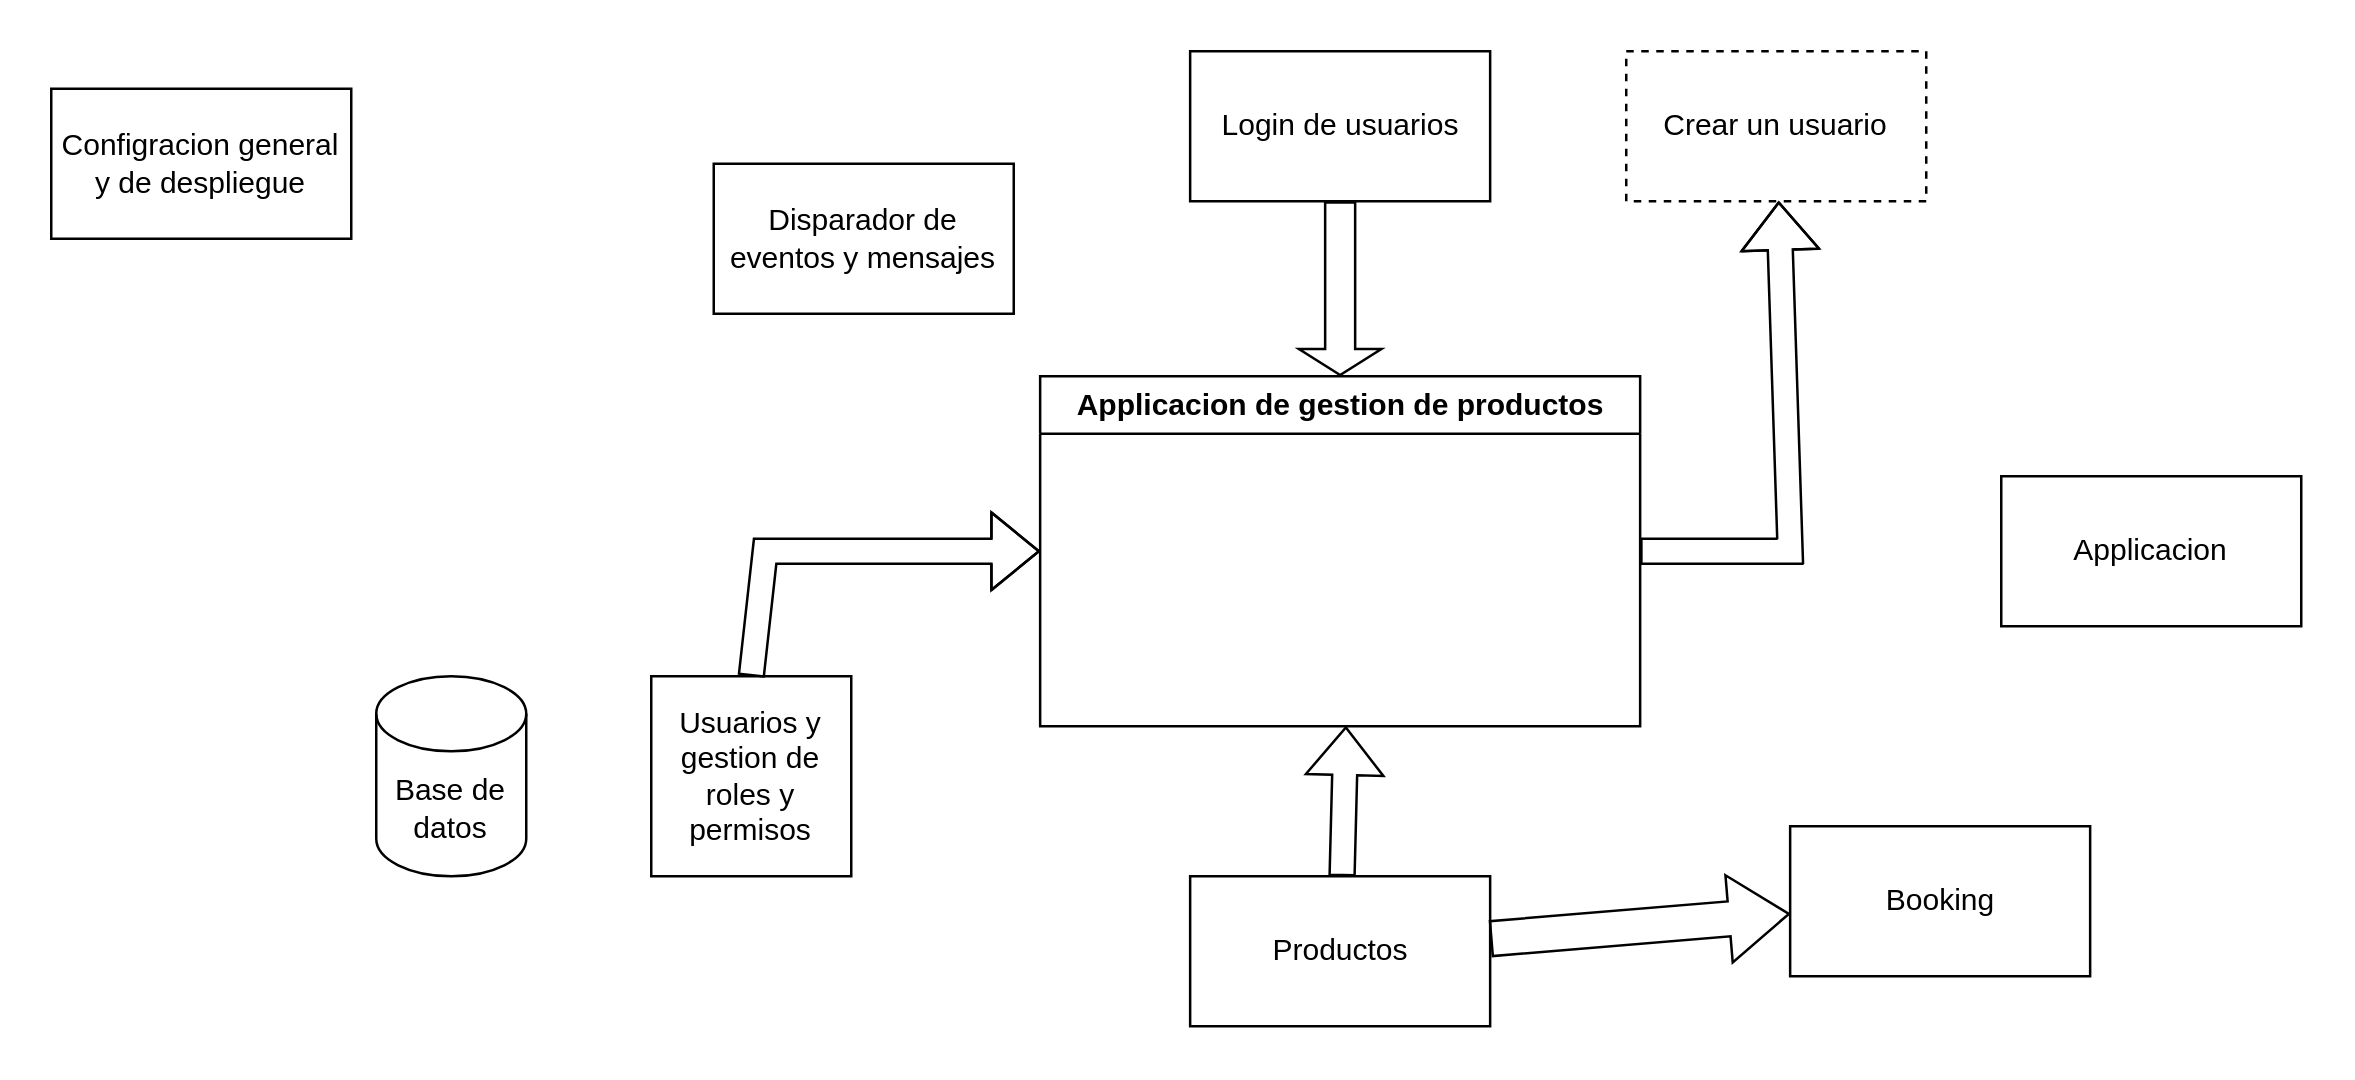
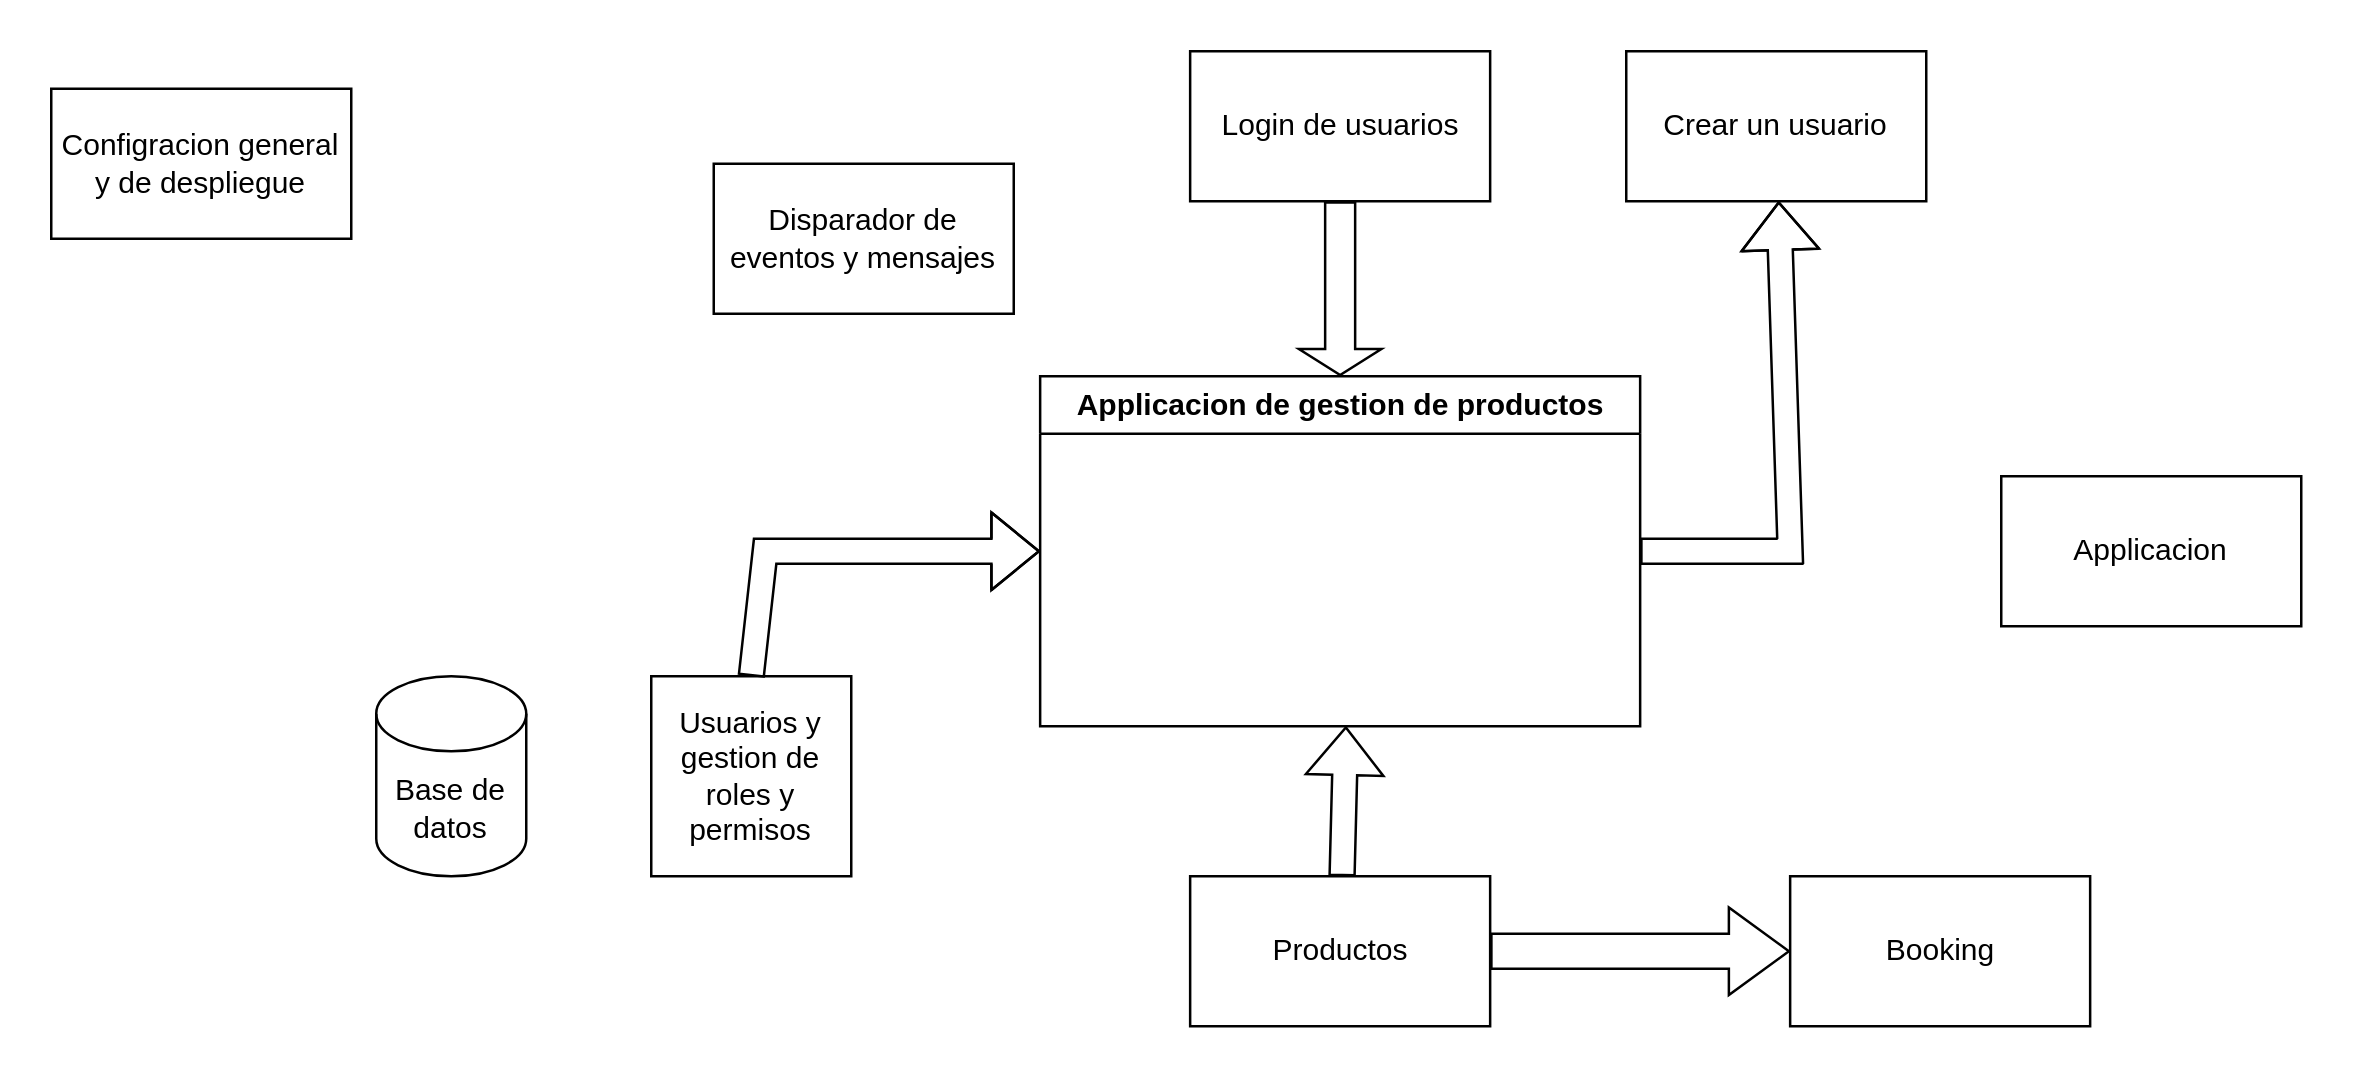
  <mxCell id="0" />
  <mxCell id="1" parent="0" />
- <mxCell id="2" value="Crear un usuario" style="rounded=0;whiteSpace=wrap;html=1;dashed=1;" vertex="1" parent="1"><mxGeometry x="650" y="20" width="120" height="60" as="geometry" /></mxCell>
+ <mxCell id="2" value="Crear un usuario" style="rounded=0;whiteSpace=wrap;html=1;" vertex="1" parent="1"><mxGeometry x="650" y="20" width="120" height="60" as="geometry" /></mxCell>
  <mxCell id="3" value="Applicacion de gestion de productos" style="swimlane;whiteSpace=wrap;html=1;" vertex="1" parent="1"><mxGeometry x="415.56" y="150" width="240" height="140" as="geometry" /></mxCell>
  <mxCell id="4" value="" style="shape=flexArrow;endArrow=classic;html=1;rounded=0;exitX=0.5;exitY=1;exitDx=0;exitDy=0;width=12;endSize=3.13;" edge="1" parent="3" source="5"><mxGeometry width="50" height="50" relative="1" as="geometry"><mxPoint x="79" y="70" as="sourcePoint" /><mxPoint x="120" as="targetPoint" /></mxGeometry></mxCell>
  <mxCell id="5" value="Login de usuarios" style="rounded=0;whiteSpace=wrap;html=1;" vertex="1" parent="1"><mxGeometry x="475.56" y="20" width="120" height="60" as="geometry" /></mxCell>
  <mxCell id="6" value="" style="shape=flexArrow;endArrow=classic;html=1;rounded=0;" edge="1" parent="1" source="3" target="2"><mxGeometry width="50" height="50" relative="1" as="geometry"><mxPoint x="655.56" y="180" as="sourcePoint" /><mxPoint x="761.6" y="177.98" as="targetPoint" /><Array as="points"><mxPoint x="715.56" y="220" /></Array></mxGeometry></mxCell>
  <mxCell id="7" value="Base de datos" style="shape=cylinder3;whiteSpace=wrap;html=1;boundedLbl=1;backgroundOutline=1;size=15;" vertex="1" parent="1"><mxGeometry x="150" y="270" width="60" height="80" as="geometry" /></mxCell>
  <mxCell id="8" value="Usuarios y gestion de roles y permisos" style="whiteSpace=wrap;html=1;aspect=fixed;" vertex="1" parent="1"><mxGeometry x="260" y="270" width="80" height="80" as="geometry" /></mxCell>
  <mxCell id="9" value="" style="shape=flexArrow;endArrow=classic;html=1;rounded=0;entryX=0;entryY=0.5;entryDx=0;entryDy=0;" edge="1" parent="1" target="3"><mxGeometry width="50" height="50" relative="1" as="geometry"><mxPoint x="300.004" y="270" as="sourcePoint" /><mxPoint x="335.56" y="220" as="targetPoint" /><Array as="points"><mxPoint x="305.56" y="220" /></Array></mxGeometry></mxCell>
  <mxCell id="10" value="Productos" style="rounded=0;whiteSpace=wrap;html=1;" vertex="1" parent="1"><mxGeometry x="475.56" y="350" width="120" height="60" as="geometry" /></mxCell>
  <mxCell id="11" value="" style="shape=flexArrow;endArrow=classic;html=1;rounded=0;" edge="1" parent="1" source="10"><mxGeometry width="50" height="50" relative="1" as="geometry"><mxPoint x="533.25" y="350" as="sourcePoint" /><mxPoint x="537.865" y="290" as="targetPoint" /></mxGeometry></mxCell>
- <mxCell id="12" value="Booking" style="rounded=0;whiteSpace=wrap;html=1;" vertex="1" parent="1"><mxGeometry x="715.56" y="330" width="120" height="60" as="geometry" /></mxCell>
+ <mxCell id="12" value="Booking" style="rounded=0;whiteSpace=wrap;html=1;" vertex="1" parent="1"><mxGeometry x="715.56" y="350" width="120" height="60" as="geometry" /></mxCell>
  <mxCell id="13" value="" style="shape=flexArrow;endArrow=classic;html=1;rounded=0;width=14;endSize=7.67;" edge="1" parent="1" source="10" target="12"><mxGeometry width="50" height="50" relative="1" as="geometry"><mxPoint x="610" y="379.5" as="sourcePoint" /><mxPoint x="690" y="379.5" as="targetPoint" /><Array as="points" /></mxGeometry></mxCell>
  <mxCell id="14" value="Configracion general y de despliegue" style="rounded=0;whiteSpace=wrap;html=1;" vertex="1" parent="1"><mxGeometry x="20" y="35" width="120" height="60" as="geometry" /></mxCell>
  <mxCell id="15" value="Disparador de eventos y mensajes" style="rounded=0;whiteSpace=wrap;html=1;" vertex="1" parent="1"><mxGeometry x="285" y="65" width="120" height="60" as="geometry" /></mxCell>
  <mxCell id="16" value="Applicacion" style="rounded=0;whiteSpace=wrap;html=1;" vertex="1" parent="1"><mxGeometry x="800" y="190" width="120" height="60" as="geometry" /></mxCell>
